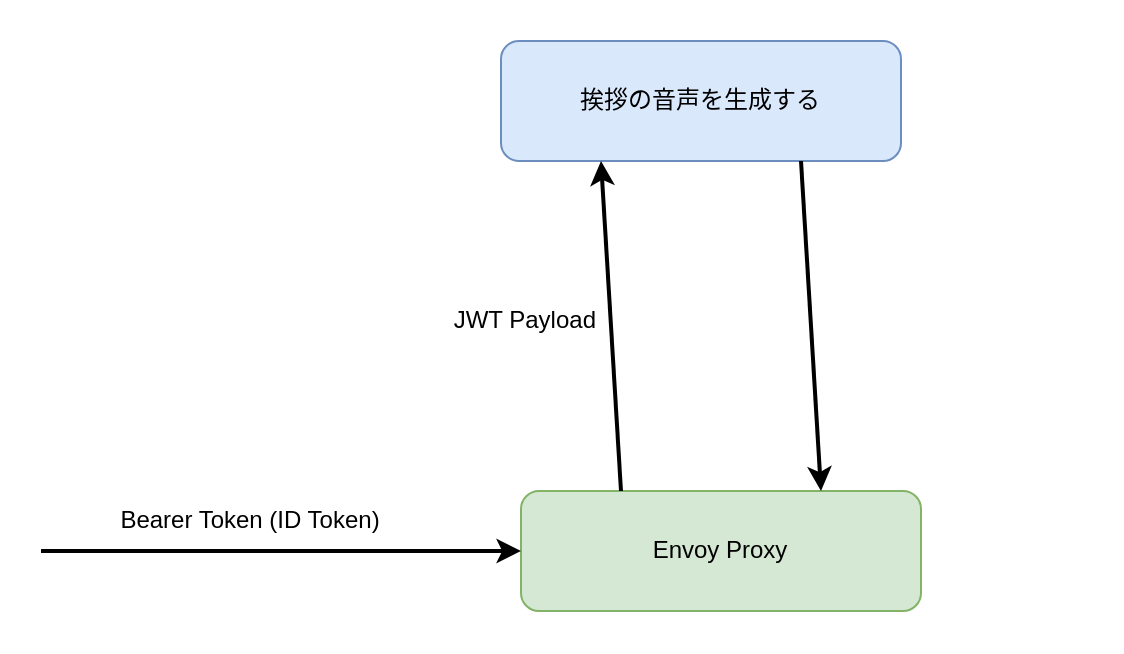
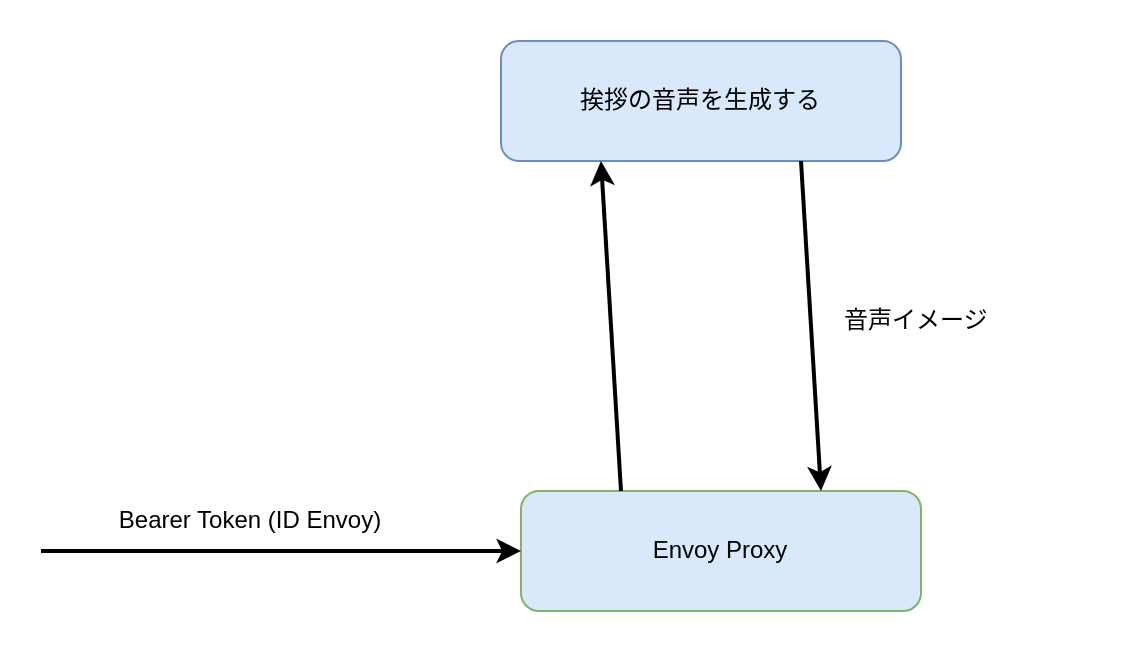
  <mxCell id="0" />
  <mxCell id="1" parent="0" />
- <mxCell id="2" value="Envoy Proxy" style="rounded=1;whiteSpace=wrap;html=1;fillColor=#d5e8d4;strokeColor=#82b366;" vertex="1" parent="1"><mxGeometry x="260" y="245" width="200" height="60" as="geometry" /></mxCell>
+ <mxCell id="2" value="Envoy Proxy" style="rounded=1;whiteSpace=wrap;html=1;fillColor=#dae8fc;strokeColor=#82b366;" vertex="1" parent="1"><mxGeometry x="260" y="245" width="200" height="60" as="geometry" /></mxCell>
  <mxCell id="3" value="" style="endArrow=classic;html=1;rounded=0;entryX=0;entryY=0.5;entryDx=0;entryDy=0;strokeWidth=2;" edge="1" parent="1" target="2"><mxGeometry width="50" height="50" relative="1" as="geometry"><mxPoint x="20" y="275" as="sourcePoint" /><mxPoint x="410" y="215" as="targetPoint" /></mxGeometry></mxCell>
  <mxCell id="4" value="挨拶の音声を生成する" style="rounded=1;whiteSpace=wrap;html=1;fillColor=#dae8fc;strokeColor=#6c8ebf;" vertex="1" parent="1"><mxGeometry x="250" y="20" width="200" height="60" as="geometry" /></mxCell>
- <mxCell id="5" value="Bearer Token (ID Token)" style="text;html=1;strokeColor=none;fillColor=none;align=center;verticalAlign=middle;whiteSpace=wrap;rounded=0;" vertex="1" parent="1"><mxGeometry x="30" y="245" width="190" height="30" as="geometry" /></mxCell>
+ <mxCell id="5" value="Bearer Token (ID Envoy)" style="text;html=1;strokeColor=none;fillColor=none;align=center;verticalAlign=middle;whiteSpace=wrap;rounded=0;" vertex="1" parent="1"><mxGeometry x="30" y="245" width="190" height="30" as="geometry" /></mxCell>
  <mxCell id="6" value="" style="endArrow=classic;html=1;rounded=0;entryX=0.25;entryY=1;entryDx=0;entryDy=0;exitX=0.25;exitY=0;exitDx=0;exitDy=0;strokeWidth=2;" edge="1" parent="1" source="2" target="4"><mxGeometry width="50" height="50" relative="1" as="geometry"><mxPoint x="360" y="265" as="sourcePoint" /><mxPoint x="410" y="215" as="targetPoint" /></mxGeometry></mxCell>
- <mxCell id="7" value="JWT Payload" style="text;html=1;strokeColor=none;fillColor=none;align=right;verticalAlign=middle;whiteSpace=wrap;rounded=0;" vertex="1" parent="1"><mxGeometry x="190" y="145" width="110" height="30" as="geometry" /></mxCell>
  <mxCell id="8" value="" style="endArrow=classic;html=1;rounded=0;entryX=0.75;entryY=0;entryDx=0;entryDy=0;entryPerimeter=0;exitX=0.75;exitY=1;exitDx=0;exitDy=0;strokeWidth=2;" edge="1" parent="1" source="4" target="2"><mxGeometry width="50" height="50" relative="1" as="geometry"><mxPoint x="360" y="255" as="sourcePoint" /><mxPoint x="410" y="205" as="targetPoint" /></mxGeometry></mxCell>
+ <mxCell id="9" value="音声イメージ" style="text;html=1;strokeColor=none;fillColor=none;align=left;verticalAlign=middle;whiteSpace=wrap;rounded=0;" vertex="1" parent="1"><mxGeometry x="420" y="145" width="120" height="30" as="geometry" /></mxCell>
